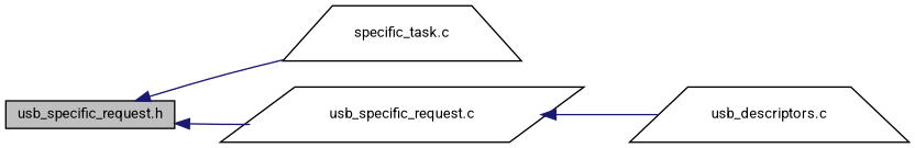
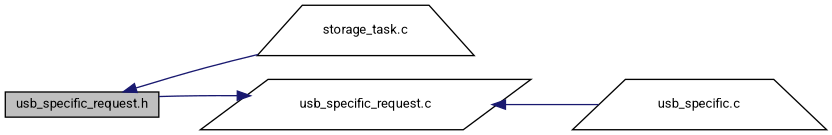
  digraph {
    fontname=Roboto
    rankdir=LR
    node [color=black fillcolor=white fontname=Roboto fontsize=10 shape=trapezium style=filled]
    edge [color=midnightblue dir=back fontname=Roboto fontsize=10 labelfontname="FreeSans.ttf" labelfontsize=10 style=solid]
    n1 [fillcolor=grey75 fontcolor=black height=0.2 label="usb_specific_request.h" shape=box width=0.4]
-   n2 [height=0.2 label="specific_task.c" width=0.4]
+   n2 [height=0.2 label="storage_task.c" width=0.4]
    n3 [height=0.2 label="usb_specific_request.c" shape=parallelogram width=0.4]
-   n4 [height=0.2 label="usb_descriptors.c" width=0.4]
+   n4 [height=0.2 label="usb_specific.c" width=0.4]
    n1 -> n2
-   n1 -> n3
+   n3 -> n1
    n3 -> n4
  }
